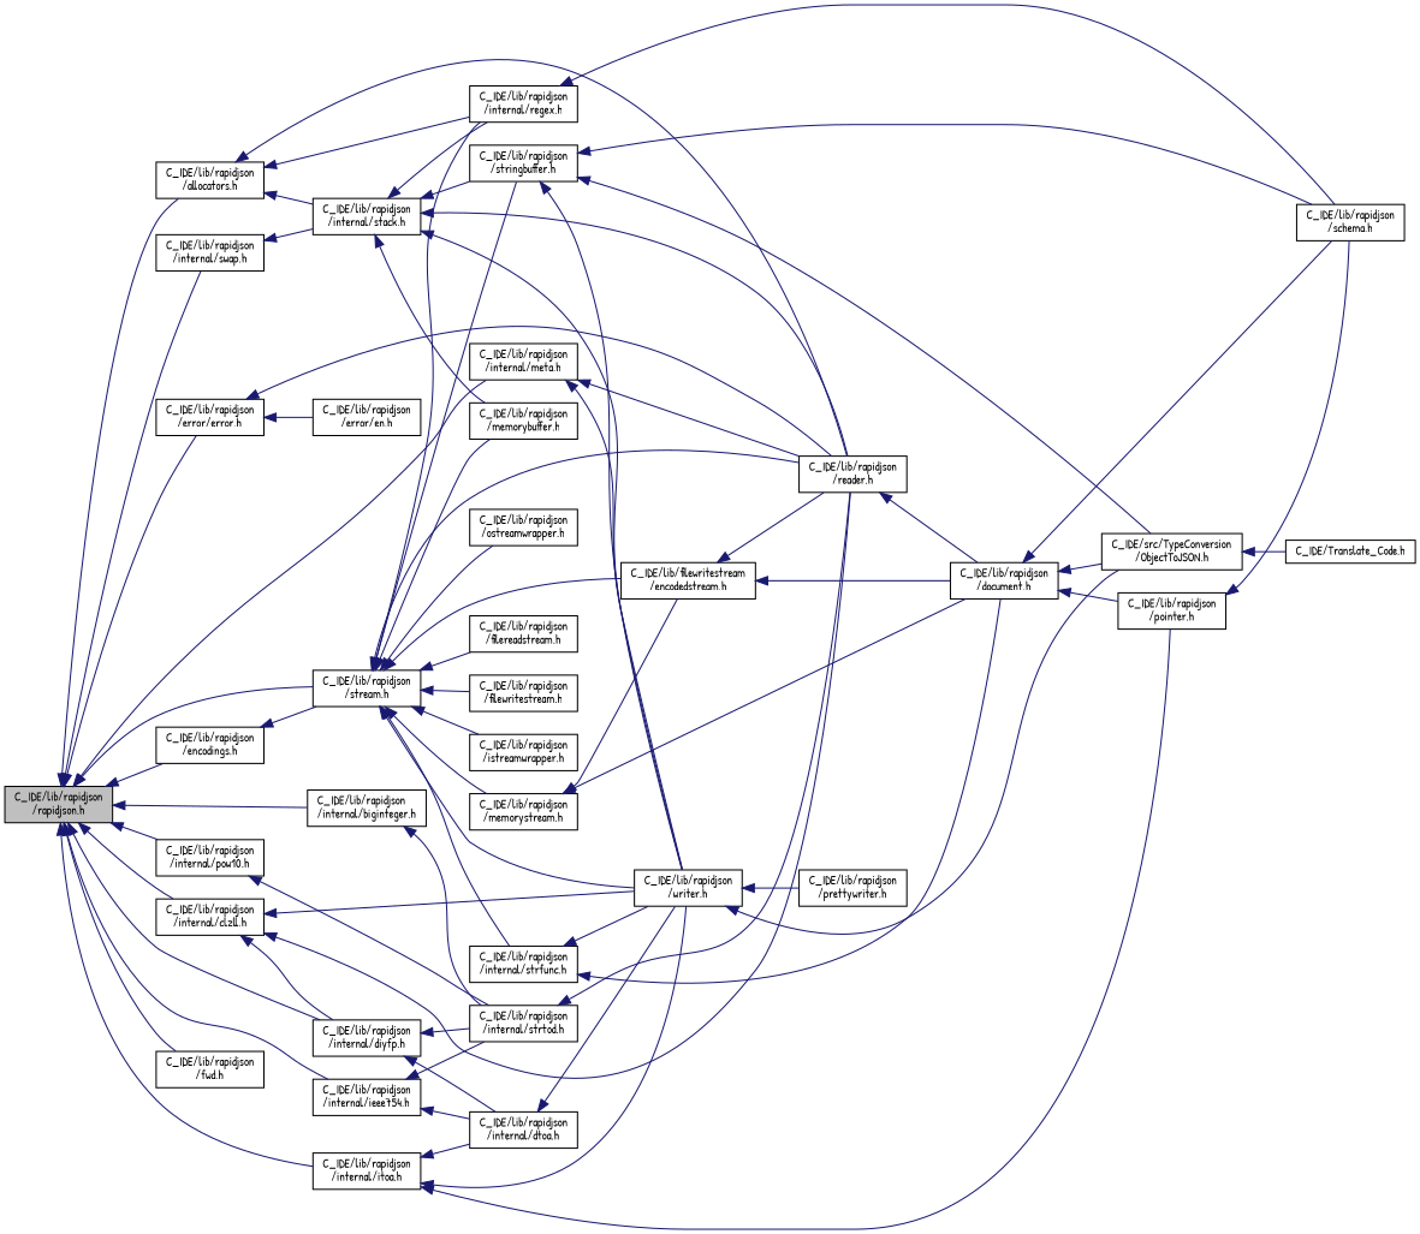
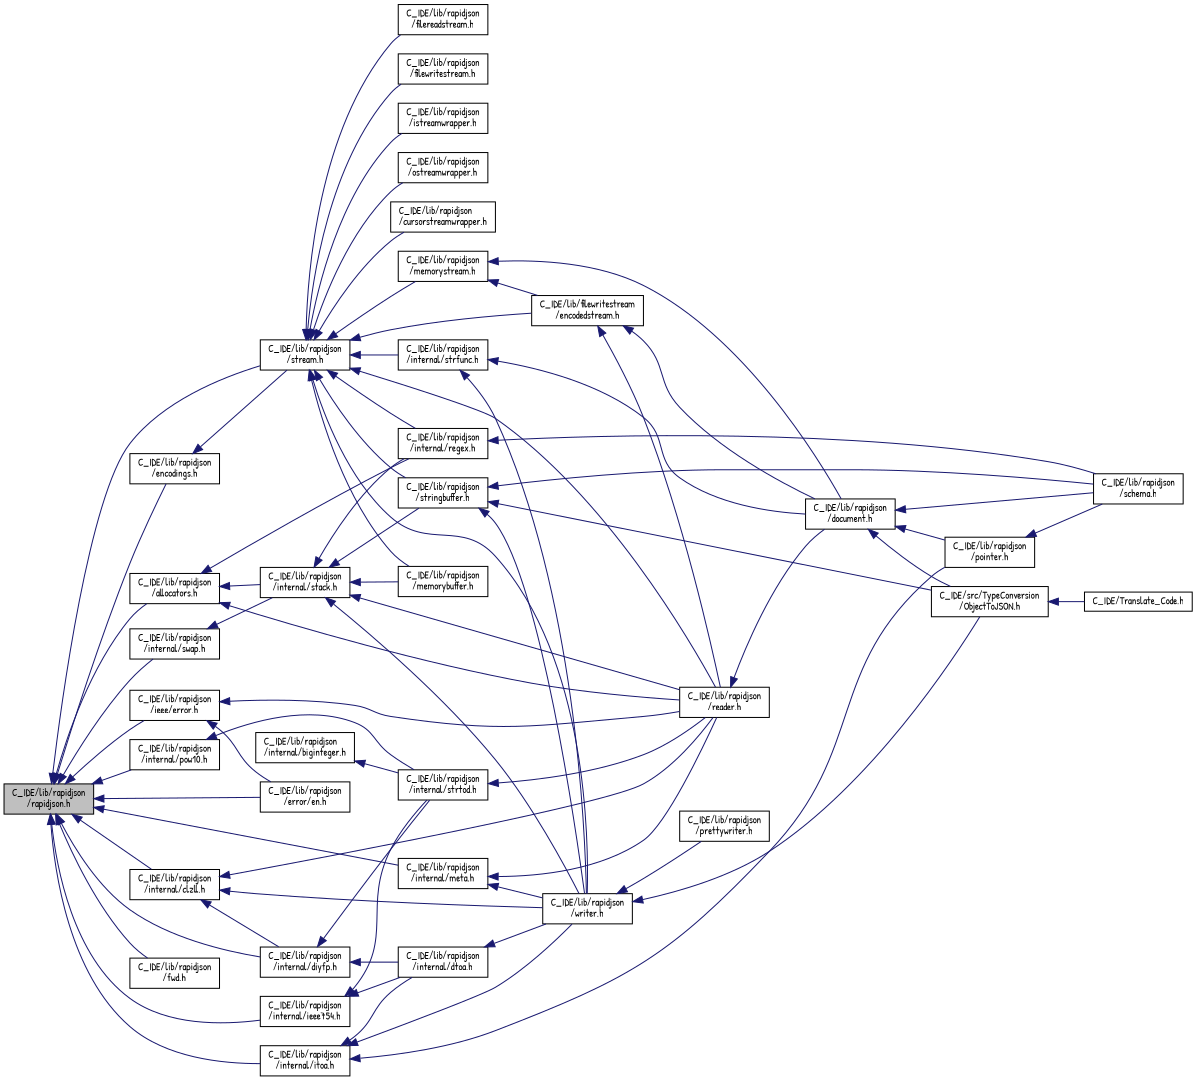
  digraph {
    fontname="Patrick Hand"
    rankdir=LR
    node [color=black fillcolor=white fontname="Patrick Hand" fontsize=10 shape=record style=filled]
    edge [color=midnightblue dir=back fontname="Patrick Hand" fontsize=10 labelfontname=Helvetica labelfontsize=10 style=solid]
    n1 [fillcolor=grey75 fontcolor=black height=0.2 label="C_IDE/lib/rapidjson\l/rapidjson.h" width=0.4]
    n2 [height=0.2 label="C_IDE/lib/rapidjson\l/allocators.h" width=0.4]
    n3 [height=0.2 label="C_IDE/lib/rapidjson\l/stream.h" width=0.4]
    n4 [height=0.2 label="C_IDE/lib/rapidjson\l/encodings.h" width=0.4]
    n5 [height=0.2 label="C_IDE/lib/rapidjson\l/internal/clzll.h" width=0.4]
    n6 [height=0.2 label="C_IDE/lib/rapidjson\l/internal/diyfp.h" width=0.4]
    n7 [height=0.2 label="C_IDE/lib/rapidjson\l/internal/meta.h" width=0.4]
    n8 [height=0.2 label="C_IDE/lib/rapidjson\l/internal/swap.h" width=0.4]
    n9 [height=0.2 label="C_IDE/lib/rapidjson\l/internal/ieee754.h" width=0.4]
    n10 [height=0.2 label="C_IDE/lib/rapidjson\l/internal/biginteger.h" width=0.4]
    n11 [height=0.2 label="C_IDE/lib/rapidjson\l/internal/pow10.h" width=0.4]
-   n12 [height=0.2 label="C_IDE/lib/rapidjson\l/error/error.h" width=0.4]
+   n12 [height=0.2 label="C_IDE/lib/rapidjson\l/ieee/error.h" width=0.4]
    n13 [height=0.2 label="C_IDE/lib/rapidjson\l/fwd.h" width=0.4]
    n14 [height=0.2 label="C_IDE/lib/rapidjson\l/internal/itoa.h" width=0.4]
    n15 [height=0.2 label="C_IDE/lib/rapidjson\l/reader.h" width=0.4]
    n16 [height=0.2 label="C_IDE/lib/rapidjson\l/internal/stack.h" width=0.4]
    n17 [height=0.2 label="C_IDE/lib/rapidjson\l/internal/regex.h" width=0.4]
    n18 [height=0.2 label="C_IDE/lib/rapidjson\l/memorybuffer.h" width=0.4]
    n19 [height=0.2 label="C_IDE/lib/rapidjson\l/writer.h" width=0.4]
    n20 [height=0.2 label="C_IDE/lib/rapidjson\l/stringbuffer.h" width=0.4]
+   n21 [height=0.2 label="C_IDE/lib/rapidjson\l/cursorstreamwrapper.h" width=0.4]
    n22 [height=0.2 label="C_IDE/lib/filewritestream\l/encodedstream.h" width=0.4]
    n23 [height=0.2 label="C_IDE/lib/rapidjson\l/memorystream.h" width=0.4]
    n24 [height=0.2 label="C_IDE/lib/rapidjson\l/internal/strfunc.h" width=0.4]
    n25 [height=0.2 label="C_IDE/lib/rapidjson\l/filereadstream.h" width=0.4]
    n26 [height=0.2 label="C_IDE/lib/rapidjson\l/filewritestream.h" width=0.4]
    n27 [height=0.2 label="C_IDE/lib/rapidjson\l/istreamwrapper.h" width=0.4]
    n28 [height=0.2 label="C_IDE/lib/rapidjson\l/ostreamwrapper.h" width=0.4]
    n29 [height=0.2 label="C_IDE/lib/rapidjson\l/internal/strtod.h" width=0.4]
    n30 [height=0.2 label="C_IDE/lib/rapidjson\l/internal/dtoa.h" width=0.4]
    n31 [height=0.2 label="C_IDE/lib/rapidjson\l/error/en.h" width=0.4]
    n32 [height=0.2 label="C_IDE/lib/rapidjson\l/pointer.h" width=0.4]
    n33 [height=0.2 label="C_IDE/lib/rapidjson\l/document.h" width=0.4]
    n34 [height=0.2 label="C_IDE/lib/rapidjson\l/schema.h" width=0.4]
    n35 [height=0.2 label="C_IDE/src/TypeConversion\l/ObjectToJSON.h" width=0.4]
    n36 [height=0.2 label="C_IDE/Translate_Code.h" width=0.4]
    n37 [height=0.2 label="C_IDE/lib/rapidjson\l/prettywriter.h" width=0.4]
    n1 -> n2
    n1 -> n3
    n1 -> n4
    n1 -> n5
    n1 -> n6
    n1 -> n7
    n1 -> n8
    n1 -> n9
-   n1 -> n10
+   n1 -> n31
    n1 -> n11
    n1 -> n12
    n1 -> n13
    n1 -> n14
    n2 -> n15
    n2 -> n16
    n2 -> n17
    n3 -> n15
    n3 -> n17
    n3 -> n18
    n3 -> n19
    n3 -> n20
+   n3 -> n21
    n3 -> n22
    n3 -> n23
    n3 -> n24
    n3 -> n25
    n3 -> n26
    n3 -> n27
    n3 -> n28
    n4 -> n3
    n5 -> n6
    n5 -> n15
    n5 -> n19
    n6 -> n29
    n6 -> n30
    n7 -> n15
    n7 -> n19
    n8 -> n16
    n9 -> n29
    n9 -> n30
    n10 -> n29
    n11 -> n29
    n12 -> n15
    n12 -> n31
    n14 -> n19
    n14 -> n30
    n14 -> n32
    n15 -> n33
    n16 -> n15
    n16 -> n17
    n16 -> n18
    n16 -> n19
    n16 -> n20
    n17 -> n34
    n19 -> n35
    n19 -> n37
    n20 -> n19
    n20 -> n34
    n20 -> n35
    n22 -> n15
    n22 -> n33
    n23 -> n22
    n23 -> n33
    n24 -> n19
    n24 -> n33
    n29 -> n15
    n30 -> n19
    n32 -> n34
    n33 -> n32
    n33 -> n34
    n33 -> n35
    n35 -> n36
  }
